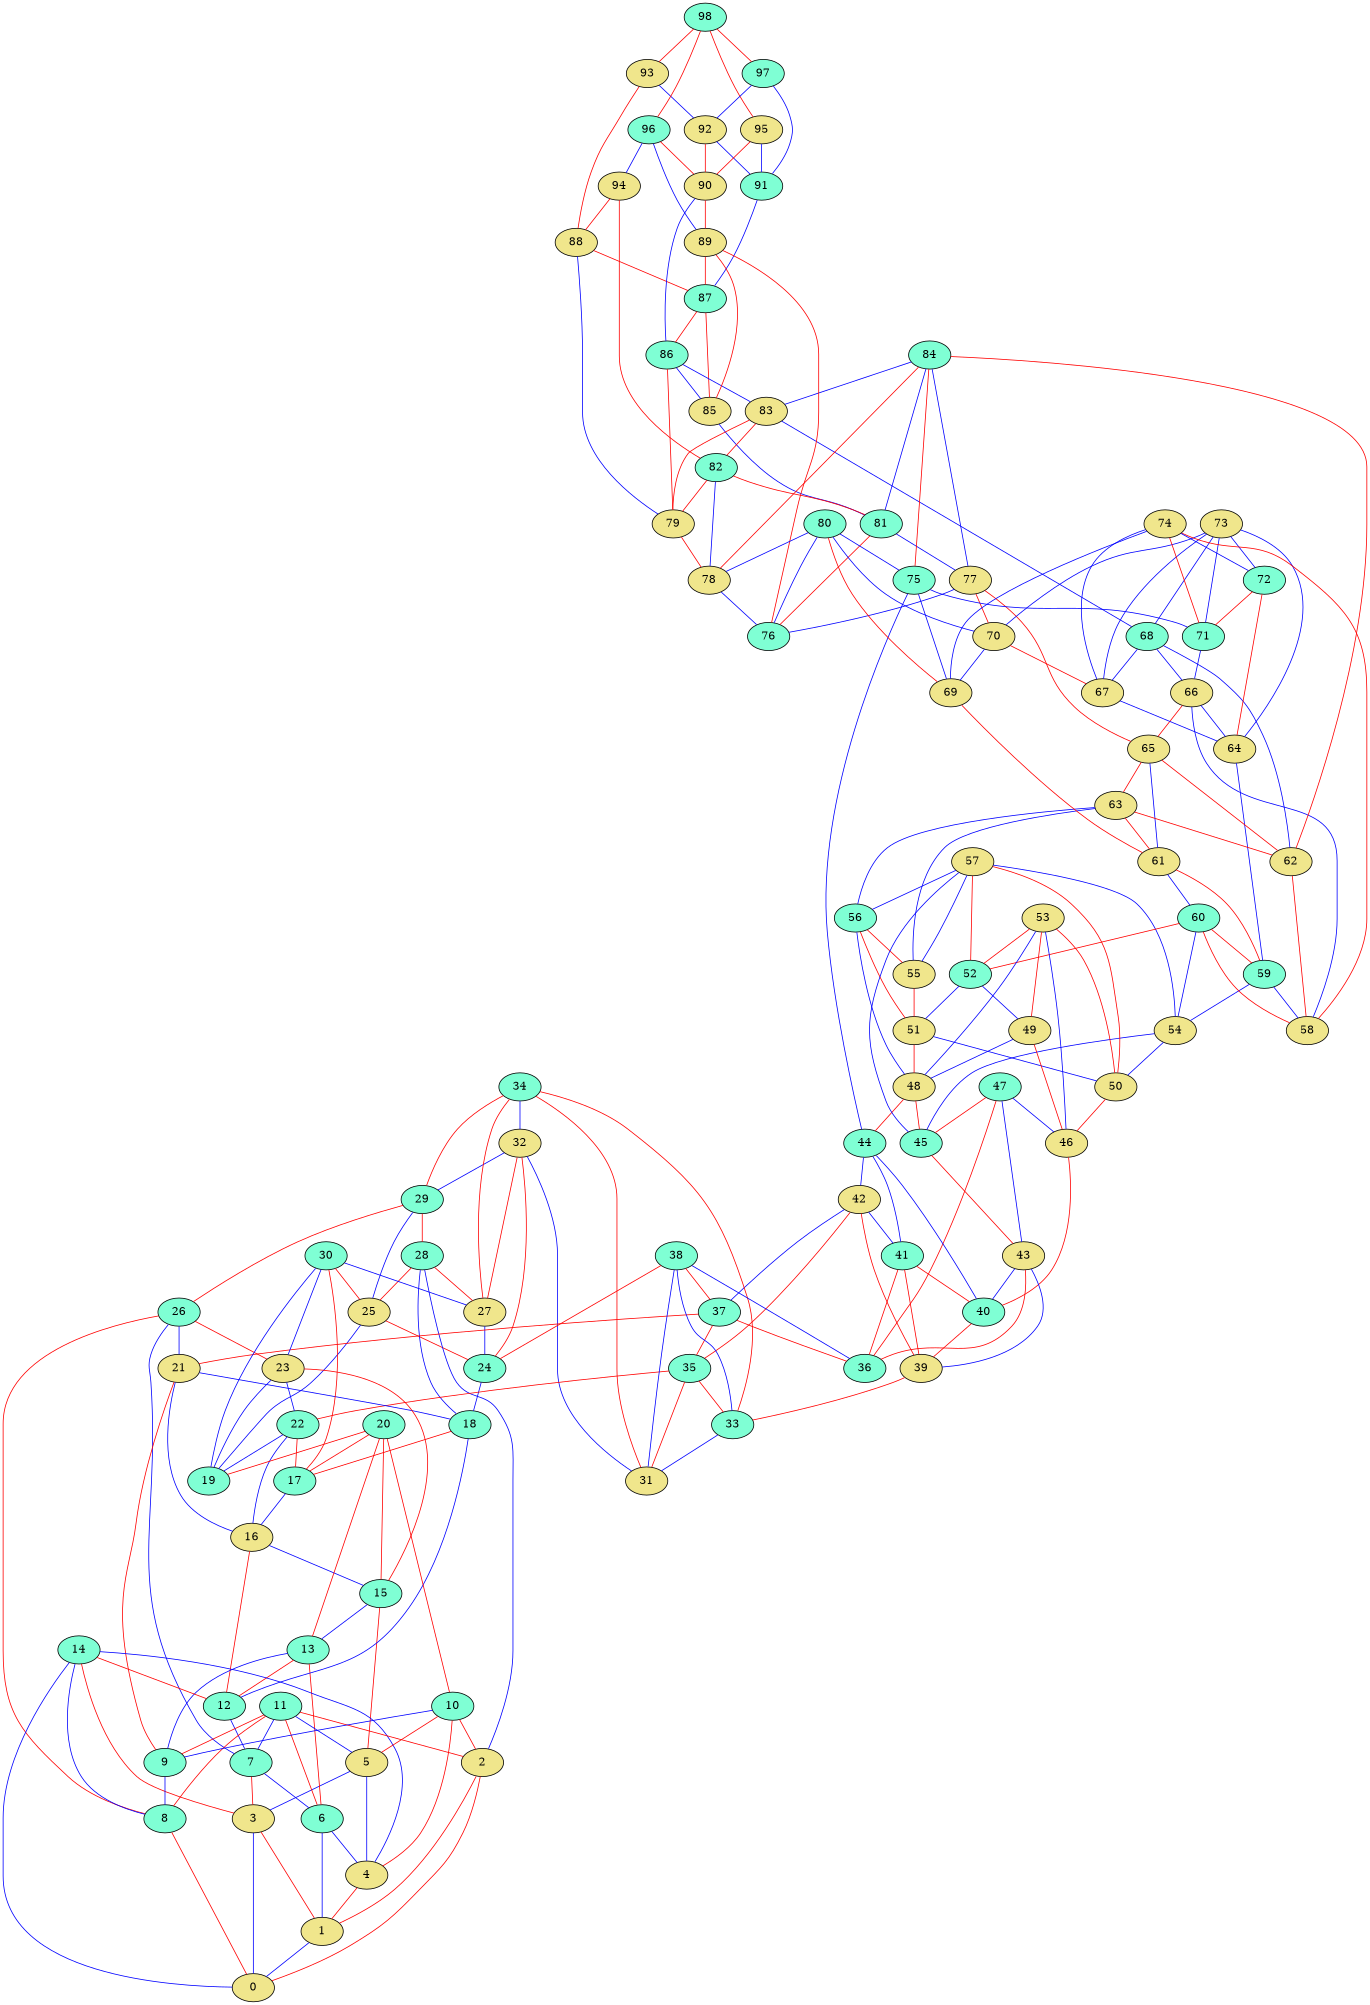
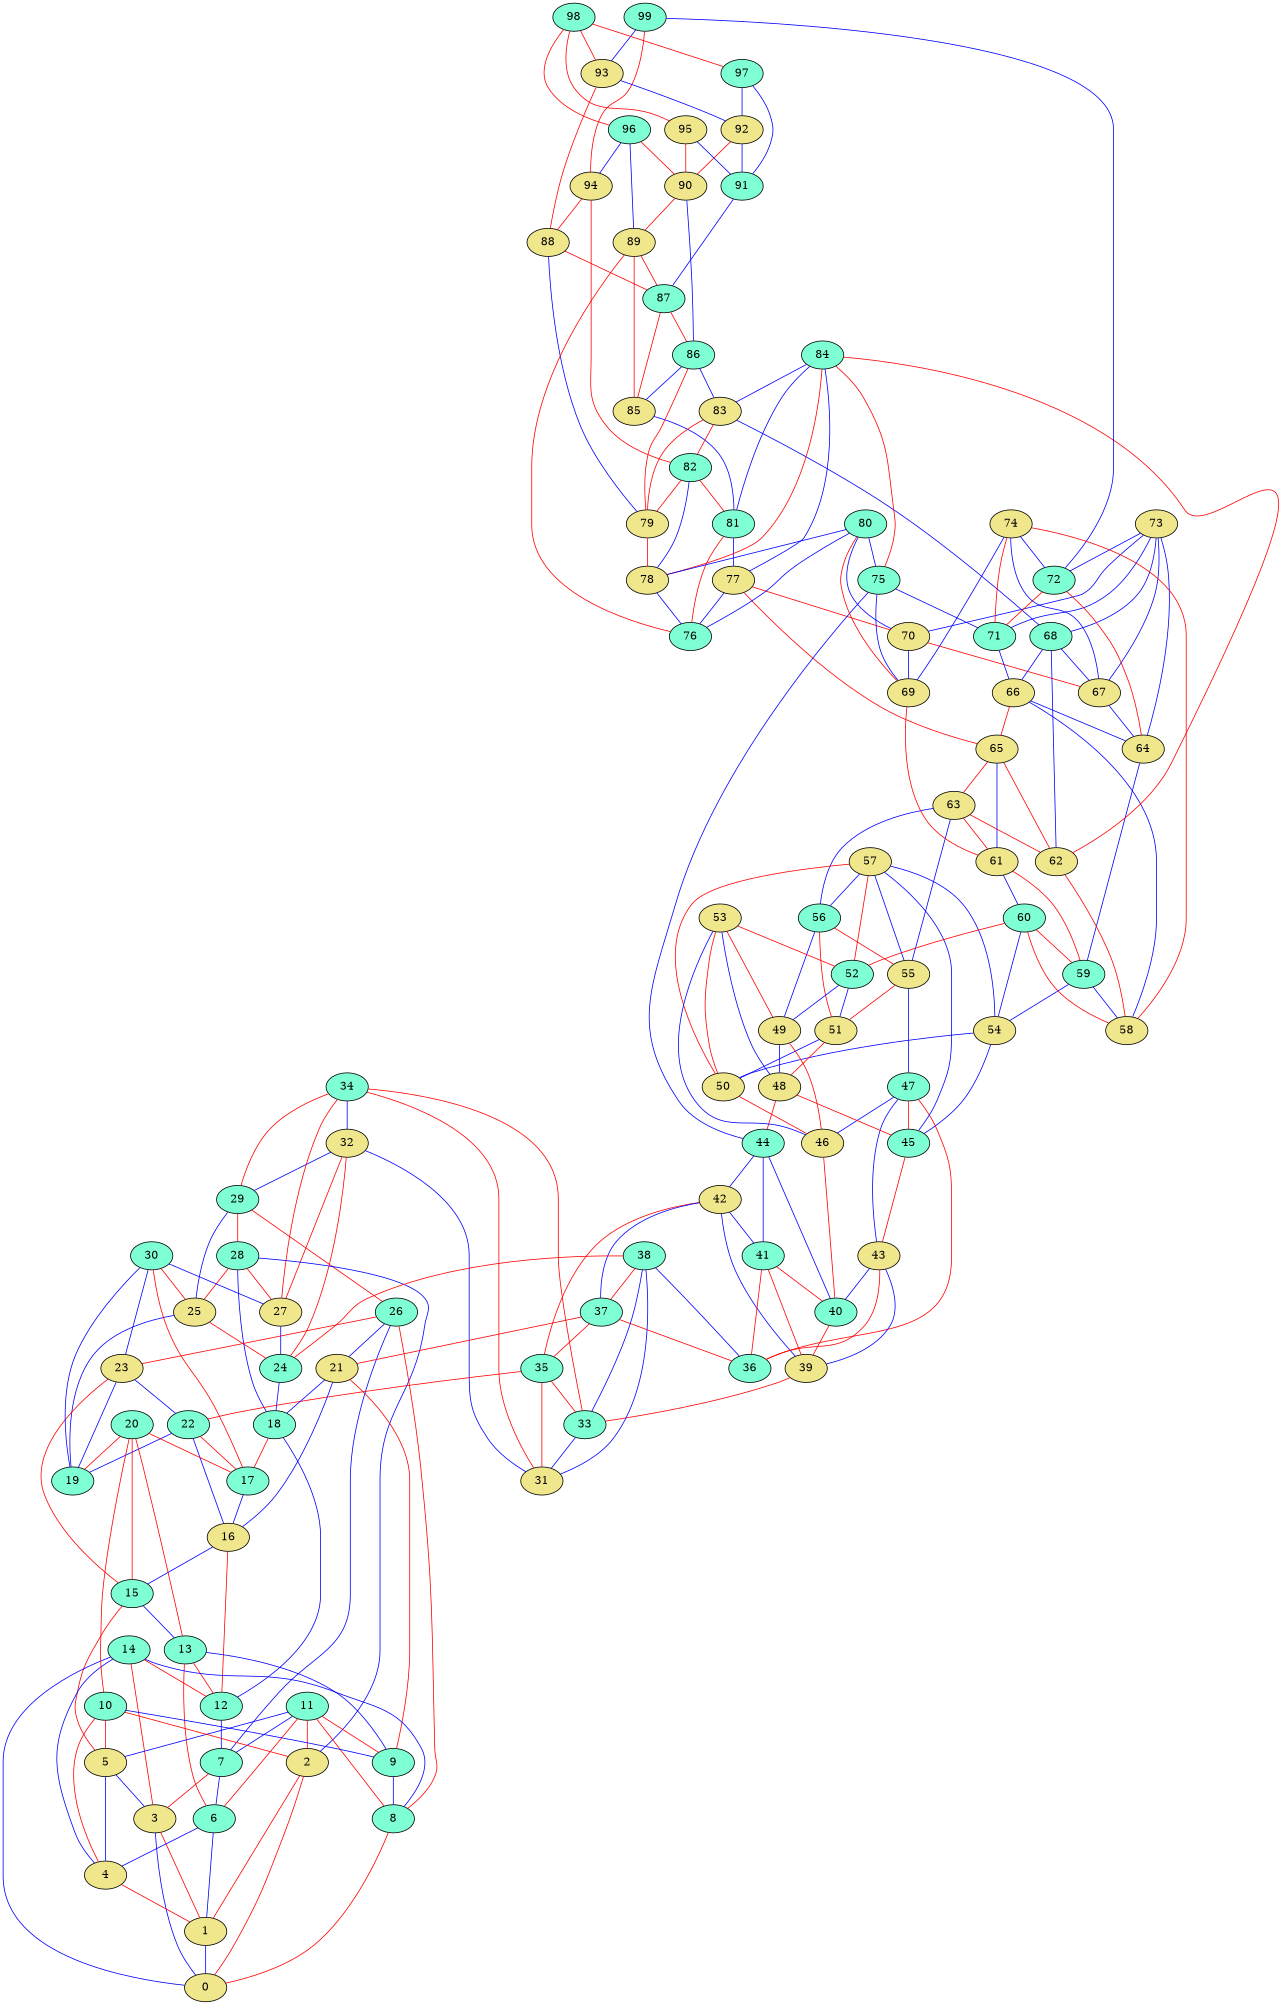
  graph {
    node [fillcolor=aquamarine style=filled]
    edge [color=blue]
    16 [fillcolor=khaki]
    12
    15
    7
    5 [fillcolor=khaki]
    13
    3 [fillcolor=khaki]
    6
    32 [fillcolor=khaki]
    27 [fillcolor=khaki]
    31 [fillcolor=khaki]
    24
    29
    18
    25 [fillcolor=khaki]
    28
    26
    42 [fillcolor=khaki]
    35
    39 [fillcolor=khaki]
    41
    37
    33
    22
    40
    36
    21 [fillcolor=khaki]
    17
    19
    66 [fillcolor=khaki]
    64 [fillcolor=khaki]
    58 [fillcolor=khaki]
    65 [fillcolor=khaki]
    59
    62 [fillcolor=khaki]
    61 [fillcolor=khaki]
    63 [fillcolor=khaki]
    54 [fillcolor=khaki]
    55 [fillcolor=khaki]
    51 [fillcolor=khaki]
    47
    50 [fillcolor=khaki]
    48 [fillcolor=khaki]
    46 [fillcolor=khaki]
    45
    43 [fillcolor=khaki]
    44
    56
    49 [fillcolor=khaki]
    57 [fillcolor=khaki]
    52
    67 [fillcolor=khaki]
    60
    14
    0 [fillcolor=khaki]
    8
    4 [fillcolor=khaki]
    1 [fillcolor=khaki]
    53 [fillcolor=khaki]
    34
    9
    11
    2 [fillcolor=khaki]
    20
    10
    70 [fillcolor=khaki]
    69 [fillcolor=khaki]
    23 [fillcolor=khaki]
    30
    68
    85 [fillcolor=khaki]
    87
    86
    81
    79 [fillcolor=khaki]
    83 [fillcolor=khaki]
    77 [fillcolor=khaki]
    76
    73 [fillcolor=khaki]
    71
    72
    78 [fillcolor=khaki]
    82
    84
    75
    38
    88 [fillcolor=khaki]
+   99
    93 [fillcolor=khaki]
    94 [fillcolor=khaki]
    92 [fillcolor=khaki]
    98
    95 [fillcolor=khaki]
    97
    96
    91
    90 [fillcolor=khaki]
    89 [fillcolor=khaki]
    80
    74 [fillcolor=khaki]
    16 -- 12 [color=red]
    16 -- 15
    12 -- 7
    15 -- 5 [color=red]
    15 -- 13
    7 -- 3 [color=red]
    7 -- 6
    5 -- 3
    5 -- 4
    13 -- 12 [color=red]
    13 -- 6 [color=red]
    13 -- 9
    3 -- 0
    3 -- 1 [color=red]
    6 -- 4
    6 -- 1
    32 -- 27 [color=red]
    32 -- 31
    32 -- 24 [color=red]
    32 -- 29
    27 -- 24
    24 -- 18
    29 -- 25
    29 -- 28 [color=red]
    29 -- 26 [color=red]
    18 -- 12
    18 -- 17 [color=red]
    25 -- 24 [color=red]
    25 -- 19
    28 -- 27 [color=red]
    28 -- 18
    28 -- 25 [color=red]
    28 -- 2
    26 -- 7
    26 -- 21
    26 -- 8 [color=red]
    26 -- 23 [color=red]
    42 -- 35 [color=red]
-   42 -- 39 [color=red]
+   42 -- 39
    42 -- 41
    42 -- 37
    35 -- 31 [color=red]
    35 -- 33 [color=red]
    35 -- 22 [color=red]
    39 -- 33 [color=red]
    41 -- 39 [color=red]
    41 -- 40 [color=red]
    41 -- 36 [color=red]
    37 -- 35 [color=red]
    37 -- 36 [color=red]
    37 -- 21 [color=red]
    33 -- 31
    22 -- 16
    22 -- 17 [color=red]
    22 -- 19
    40 -- 39 [color=red]
    21 -- 16
    21 -- 18
    21 -- 9 [color=red]
    17 -- 16
    66 -- 64
    66 -- 58
    66 -- 65 [color=red]
    64 -- 59
    65 -- 62 [color=red]
    65 -- 61
    65 -- 63 [color=red]
    59 -- 58
    59 -- 54
    62 -- 58 [color=red]
    61 -- 59 [color=red]
    61 -- 60
    63 -- 62 [color=red]
    63 -- 61 [color=red]
    63 -- 55
    63 -- 56
    54 -- 50
    54 -- 45
    55 -- 51 [color=red]
+   55 -- 47
    51 -- 50
    51 -- 48 [color=red]
    47 -- 36 [color=red]
    47 -- 46
    47 -- 45 [color=red]
    47 -- 43
    50 -- 46 [color=red]
    48 -- 45 [color=red]
    48 -- 44 [color=red]
    46 -- 40 [color=red]
    45 -- 43 [color=red]
    43 -- 39
    43 -- 40
    43 -- 36 [color=red]
    44 -- 42
    44 -- 41
    44 -- 40
    56 -- 55 [color=red]
    56 -- 51 [color=red]
-   56 -- 48
+   56 -- 49
    49 -- 48
    49 -- 46 [color=red]
    57 -- 54
    57 -- 55
    57 -- 50 [color=red]
    57 -- 45
    57 -- 56
    57 -- 52 [color=red]
    52 -- 51
    52 -- 49
    67 -- 64
    60 -- 58 [color=red]
    60 -- 59 [color=red]
    60 -- 54
    60 -- 52 [color=red]
    14 -- 12 [color=red]
    14 -- 3 [color=red]
    14 -- 0
    14 -- 8
    14 -- 4
    8 -- 0 [color=red]
    4 -- 1 [color=red]
    1 -- 0
    53 -- 50 [color=red]
    53 -- 48
    53 -- 46
    53 -- 49 [color=red]
    53 -- 52 [color=red]
    34 -- 32
    34 -- 27 [color=red]
    34 -- 31 [color=red]
    34 -- 29 [color=red]
    34 -- 33 [color=red]
    9 -- 8
    11 -- 7
    11 -- 5
    11 -- 6 [color=red]
    11 -- 8 [color=red]
    11 -- 9 [color=red]
    11 -- 2 [color=red]
    2 -- 0 [color=red]
    2 -- 1 [color=red]
    20 -- 15 [color=red]
    20 -- 13 [color=red]
    20 -- 17 [color=red]
    20 -- 19 [color=red]
    20 -- 10 [color=red]
    10 -- 5 [color=red]
    10 -- 4 [color=red]
    10 -- 9
    10 -- 2 [color=red]
    70 -- 67 [color=red]
    70 -- 69
    69 -- 61 [color=red]
    23 -- 15 [color=red]
    23 -- 22
    23 -- 19
    30 -- 27
    30 -- 25 [color=red]
    30 -- 17 [color=red]
    30 -- 19
    30 -- 23
    68 -- 66
    68 -- 62
    68 -- 67
    85 -- 81
    87 -- 85 [color=red]
    87 -- 86 [color=red]
    86 -- 85
    86 -- 79 [color=red]
    86 -- 83
    81 -- 77
    81 -- 76 [color=red]
    79 -- 78 [color=red]
    83 -- 68
    83 -- 79 [color=red]
    83 -- 82 [color=red]
    77 -- 65 [color=red]
    77 -- 70 [color=red]
    77 -- 76
    73 -- 64
    73 -- 67
    73 -- 70
    73 -- 68
    73 -- 71
    73 -- 72
    71 -- 66
    72 -- 64 [color=red]
    72 -- 71 [color=red]
    78 -- 76
    82 -- 81 [color=red]
    82 -- 79 [color=red]
    82 -- 78
    84 -- 62 [color=red]
    84 -- 81
    84 -- 83
    84 -- 77
    84 -- 78 [color=red]
    84 -- 75 [color=red]
    75 -- 44
    75 -- 69
    75 -- 71
    38 -- 31
    38 -- 24 [color=red]
    38 -- 37 [color=red]
    38 -- 33
    38 -- 36
    88 -- 87 [color=red]
    88 -- 79
+   99 -- 72
+   99 -- 93
+   99 -- 94 [color=red]
    93 -- 88 [color=red]
    93 -- 92
    94 -- 82 [color=red]
    94 -- 88 [color=red]
    92 -- 91
    92 -- 90 [color=red]
    98 -- 93 [color=red]
    98 -- 95 [color=red]
    98 -- 97 [color=red]
    98 -- 96 [color=red]
    95 -- 91
    95 -- 90 [color=red]
    97 -- 92
    97 -- 91
    96 -- 94
    96 -- 90 [color=red]
    96 -- 89
    91 -- 87
    90 -- 86
    90 -- 89 [color=red]
    89 -- 85 [color=red]
    89 -- 87 [color=red]
    89 -- 76 [color=red]
    80 -- 70
    80 -- 69 [color=red]
    80 -- 76
    80 -- 78
    80 -- 75
    74 -- 58 [color=red]
    74 -- 67
    74 -- 69
    74 -- 71 [color=red]
    74 -- 72
  }
